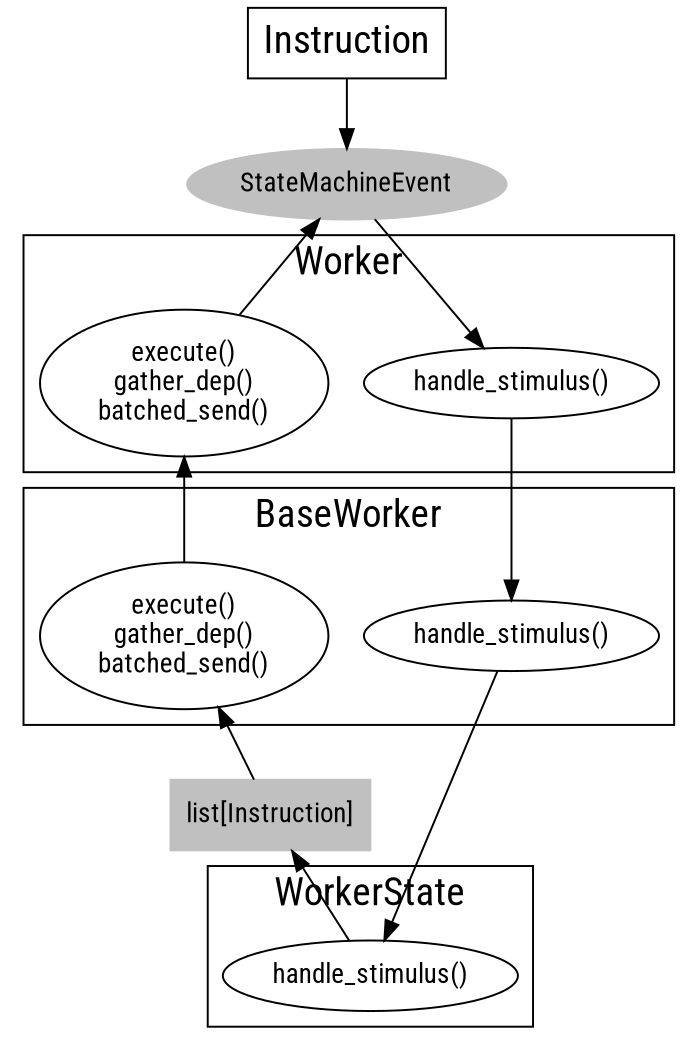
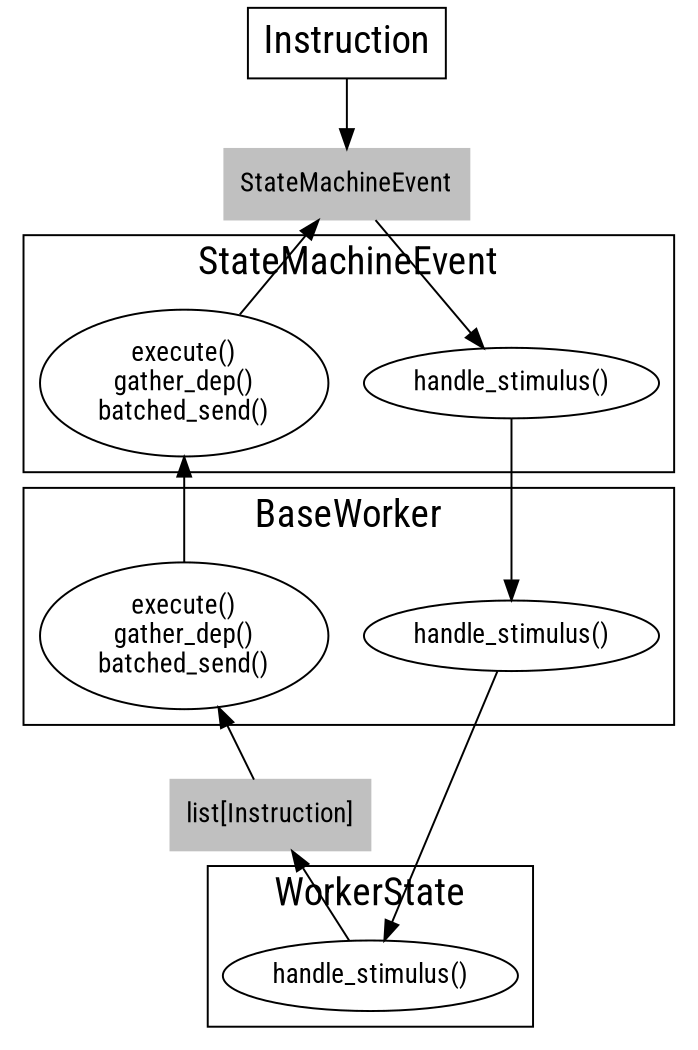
  digraph {
    bgcolor="#FFFFFFF00"
    fontname="Roboto Condensed"
    rankdir=TB
    node [fontname="Roboto Condensed"]
    edge [fontname="Roboto Condensed"]
    n1 [label="handle_stimulus()"]
    n2 [label="execute()\ngather_dep()\nbatched_send()"]
    n3 [label="handle_stimulus()"]
    n4 [label="execute()\ngather_dep()\nbatched_send()"]
    n5 [label="handle_stimulus()"]
    n6 [color=grey label="list[Instruction]" shape=rect style=filled]
    n7 [fontsize=20 label=Instruction shape=rect]
-   n8 [color=grey label=StateMachineEvent shape=ellipse style=filled]
+   n8 [color=grey label=StateMachineEvent shape=rect style=filled]
    subgraph cluster_1 {
      fontsize=20
-     label=Worker
+     label=StateMachineEvent
      n1
      n2
    }
    subgraph cluster_2 {
      fontsize=20
      label=BaseWorker
      n3
      n4
    }
    subgraph cluster_3 {
      fontsize=20
      label=WorkerState
      n5
    }
    n1 -> n3
    n2 -> n4 [dir=back]
    n3 -> n5
    n4 -> n6 [dir=back]
    n6 -> n5 [dir=back]
    n7 -> n8
    n8 -> n1
    n8 -> n2 [dir=back]
  }
